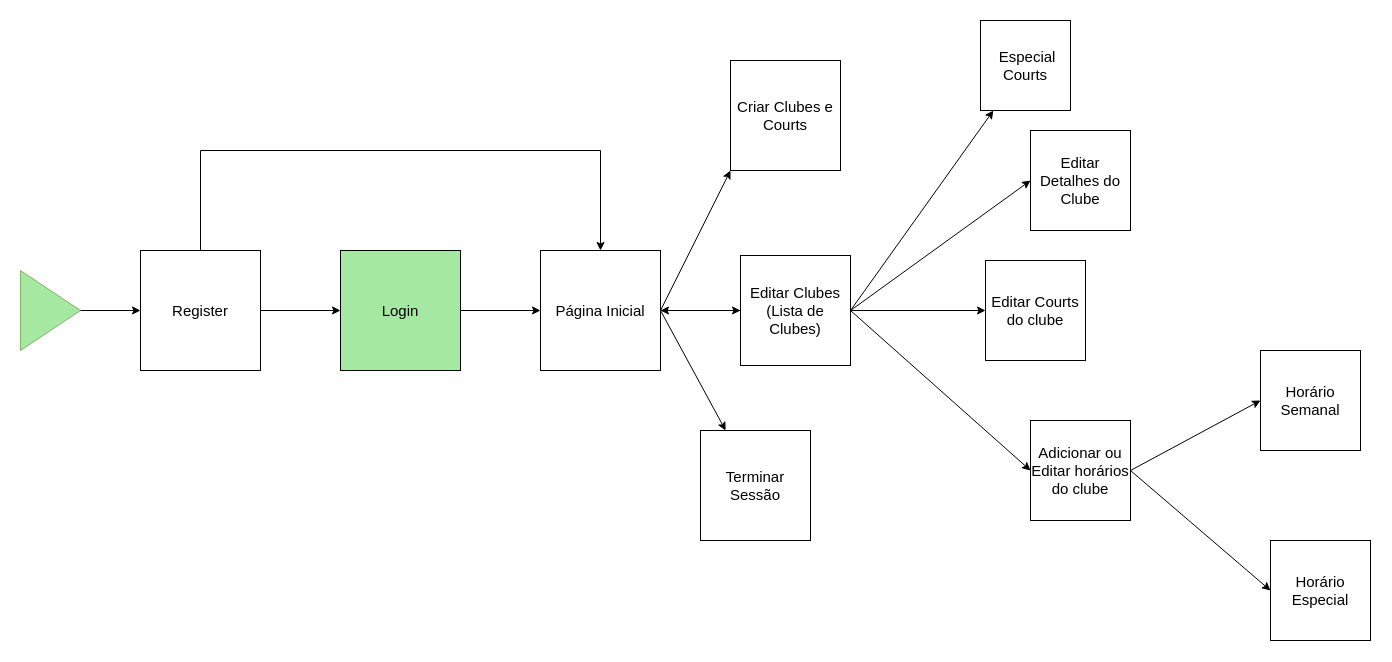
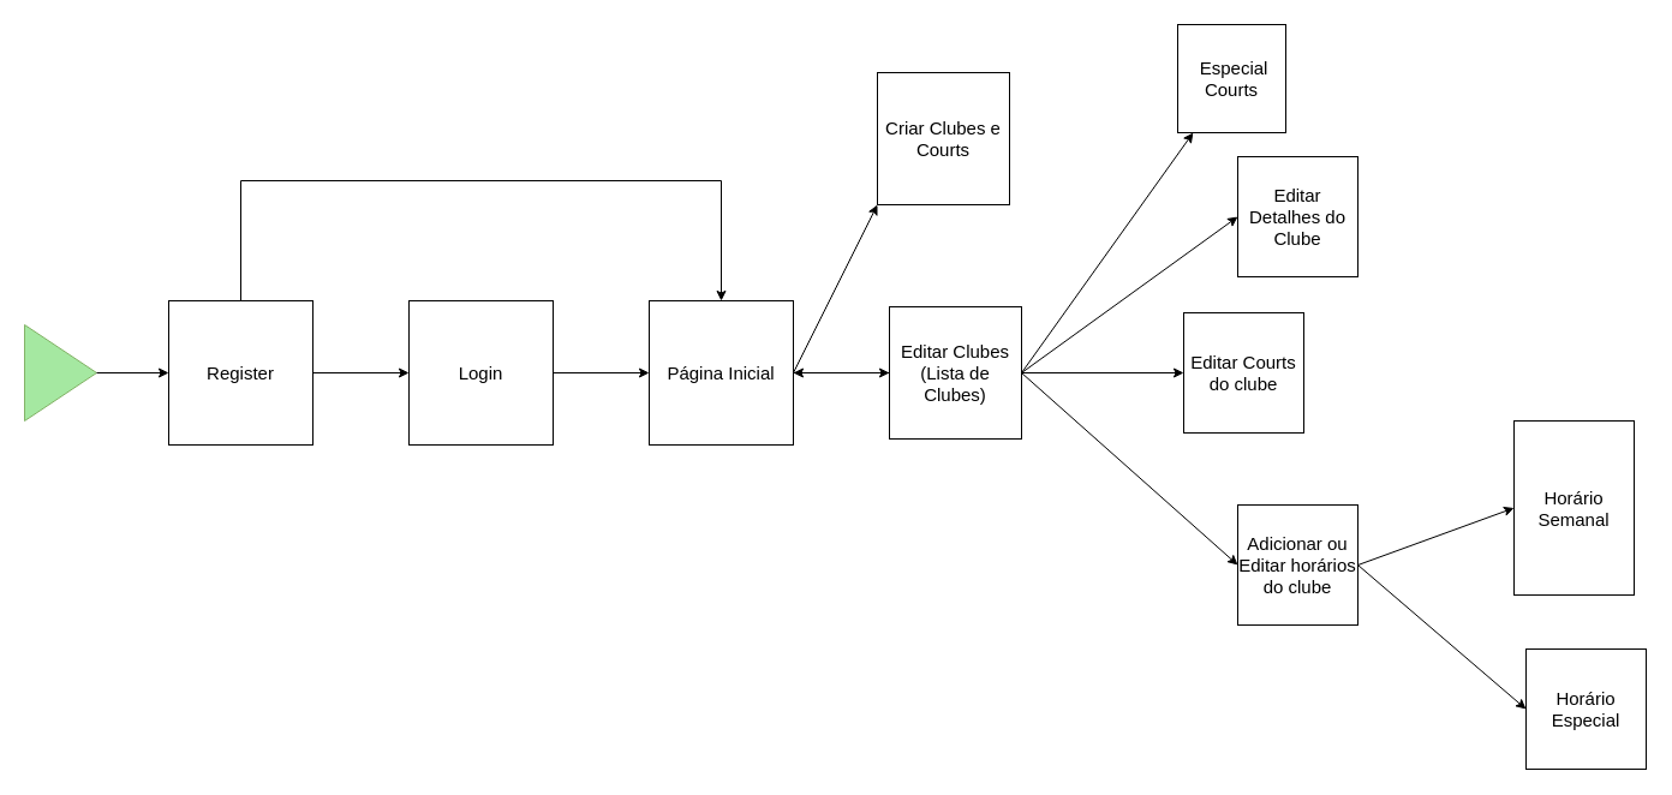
  <mxCell id="0" />
  <mxCell id="1" parent="0" />
  <mxCell id="2" value="" style="triangle;whiteSpace=wrap;html=1;fillColor=#A5E8A1;strokeColor=#82b366;fontSize=15;" vertex="1" parent="1"><mxGeometry x="20" y="270" width="60" height="80" as="geometry" /></mxCell>
  <mxCell id="3" value="" style="endArrow=classic;html=1;rounded=0;exitX=1;exitY=0.5;exitDx=0;exitDy=0;fontSize=15;" edge="1" parent="1" source="2"><mxGeometry width="50" height="50" relative="1" as="geometry"><mxPoint x="120" y="320" as="sourcePoint" /><mxPoint x="140" y="310" as="targetPoint" /></mxGeometry></mxCell>
  <mxCell id="4" value="Register" style="whiteSpace=wrap;html=1;aspect=fixed;fontSize=15;" vertex="1" parent="1"><mxGeometry x="140" y="250" width="120" height="120" as="geometry" /></mxCell>
  <mxCell id="5" value="" style="endArrow=classic;html=1;rounded=0;exitX=1;exitY=0.5;exitDx=0;exitDy=0;fontSize=15;" edge="1" parent="1" source="4"><mxGeometry width="50" height="50" relative="1" as="geometry"><mxPoint x="600" y="380" as="sourcePoint" /><mxPoint x="340" y="310" as="targetPoint" /></mxGeometry></mxCell>
- <mxCell id="6" value="Login" style="whiteSpace=wrap;html=1;aspect=fixed;fontSize=15;fillColor=#a5e8a1;" vertex="1" parent="1"><mxGeometry x="340" y="250" width="120" height="120" as="geometry" /></mxCell>
+ <mxCell id="6" value="Login" style="whiteSpace=wrap;html=1;aspect=fixed;fontSize=15;" vertex="1" parent="1"><mxGeometry x="340" y="250" width="120" height="120" as="geometry" /></mxCell>
  <mxCell id="7" value="" style="endArrow=classic;html=1;rounded=0;exitX=1;exitY=0.5;exitDx=0;exitDy=0;fontSize=15;" edge="1" parent="1" source="6"><mxGeometry width="50" height="50" relative="1" as="geometry"><mxPoint x="600" y="380" as="sourcePoint" /><mxPoint x="540" y="310" as="targetPoint" /></mxGeometry></mxCell>
  <mxCell id="8" value="Página Inicial" style="whiteSpace=wrap;html=1;aspect=fixed;fontSize=15;" vertex="1" parent="1"><mxGeometry x="540" y="250" width="120" height="120" as="geometry" /></mxCell>
  <mxCell id="9" value="" style="endArrow=classic;html=1;rounded=0;exitX=0.5;exitY=0;exitDx=0;exitDy=0;entryX=0.5;entryY=0;entryDx=0;entryDy=0;fontSize=15;" edge="1" parent="1" source="4" target="8"><mxGeometry width="50" height="50" relative="1" as="geometry"><mxPoint x="175" y="130" as="sourcePoint" /><mxPoint x="620" as="targetPoint" y="150" /><Array as="points"><mxPoint x="200" y="150" /><mxPoint x="600" y="150" /></Array></mxGeometry></mxCell>
- <mxCell id="10" value="" style="endArrow=classic;html=1;rounded=0;exitX=1;exitY=0.5;exitDx=0;exitDy=0;fontSize=15;" edge="1" parent="1" source="8" target="11"><mxGeometry width="50" height="50" relative="1" as="geometry"><mxPoint x="760" y="400" as="sourcePoint" /><mxPoint x="740" y="390" as="targetPoint" /></mxGeometry></mxCell>
- <mxCell id="11" value="Terminar Sessão" style="whiteSpace=wrap;html=1;aspect=fixed;fontSize=15;" vertex="1" parent="1"><mxGeometry x="700" y="430" width="110" height="110" as="geometry" /></mxCell>
  <mxCell id="12" value="" style="endArrow=classic;html=1;rounded=0;exitX=1;exitY=0.5;exitDx=0;exitDy=0;fontSize=15;" edge="1" parent="1" source="8"><mxGeometry width="50" height="50" relative="1" as="geometry"><mxPoint x="710" y="320" as="sourcePoint" /><mxPoint x="740" y="310" as="targetPoint" /></mxGeometry></mxCell>
  <mxCell id="13" value="" style="edgeStyle=orthogonalEdgeStyle;rounded=0;orthogonalLoop=1;jettySize=auto;html=1;fontSize=15;" edge="1" parent="1" source="14" target="8"><mxGeometry relative="1" as="geometry" /></mxCell>
  <mxCell id="14" value="Editar Clubes&lt;div&gt;(Lista de Clubes)&lt;/div&gt;" style="whiteSpace=wrap;html=1;aspect=fixed;fontSize=15;" vertex="1" parent="1"><mxGeometry x="740" y="255" width="110" height="110" as="geometry" /></mxCell>
  <mxCell id="15" value="" style="endArrow=classic;html=1;rounded=0;entryX=0;entryY=1;entryDx=0;entryDy=0;fontSize=15;" edge="1" parent="1" target="16"><mxGeometry width="50" height="50" relative="1" as="geometry"><mxPoint x="660" y="310" as="sourcePoint" /><mxPoint x="740" y="170" as="targetPoint" /></mxGeometry></mxCell>
  <mxCell id="16" value="Criar Clubes e Courts" style="whiteSpace=wrap;html=1;aspect=fixed;fontSize=15;" vertex="1" parent="1"><mxGeometry x="730" y="60" width="110" height="110" as="geometry" /></mxCell>
  <mxCell id="17" value="" style="endArrow=classic;html=1;rounded=0;exitX=1;exitY=0.5;exitDx=0;exitDy=0;entryX=0;entryY=0.5;entryDx=0;entryDy=0;fontSize=15;" edge="1" parent="1" source="14" target="18"><mxGeometry width="50" height="50" relative="1" as="geometry"><mxPoint x="930" y="280" as="sourcePoint" /><mxPoint x="940" y="230" as="targetPoint" /></mxGeometry></mxCell>
  <mxCell id="18" value="Editar Detalhes do Clube" style="whiteSpace=wrap;html=1;aspect=fixed;fontSize=15;" vertex="1" parent="1"><mxGeometry x="1030" y="130" width="100" height="100" as="geometry" /></mxCell>
  <mxCell id="19" value="" style="endArrow=classic;html=1;rounded=0;exitX=1;exitY=0.5;exitDx=0;exitDy=0;entryX=0;entryY=0.5;entryDx=0;entryDy=0;fontSize=15;" edge="1" parent="1" source="14" target="20"><mxGeometry width="50" height="50" relative="1" as="geometry"><mxPoint x="970" y="380" as="sourcePoint" /><mxPoint x="940" y="310" as="targetPoint" /></mxGeometry></mxCell>
  <mxCell id="20" value="Editar Courts do clube" style="whiteSpace=wrap;html=1;aspect=fixed;fontSize=15;" vertex="1" parent="1"><mxGeometry x="985" y="260" width="100" height="100" as="geometry" /></mxCell>
  <mxCell id="21" value="" style="endArrow=classic;html=1;rounded=0;exitX=1;exitY=0.5;exitDx=0;exitDy=0;entryX=0;entryY=0.5;entryDx=0;entryDy=0;fontSize=15;" edge="1" parent="1" source="14" target="22"><mxGeometry width="50" height="50" relative="1" as="geometry"><mxPoint x="840" y="240" as="sourcePoint" /><mxPoint x="940" y="470" as="targetPoint" /></mxGeometry></mxCell>
  <mxCell id="22" value="Adicionar ou Editar horários do clube" style="whiteSpace=wrap;html=1;aspect=fixed;fontSize=15;" vertex="1" parent="1"><mxGeometry x="1030" y="420" width="100" height="100" as="geometry" /></mxCell>
  <mxCell id="23" value="" style="endArrow=classic;html=1;rounded=0;exitX=1;exitY=0.5;exitDx=0;exitDy=0;entryX=0;entryY=0.5;entryDx=0;entryDy=0;fontSize=15;" edge="1" parent="1" source="22" target="24"><mxGeometry width="50" height="50" relative="1" as="geometry"><mxPoint x="1150" y="460" as="sourcePoint" /><mxPoint x="1190" y="430" as="targetPoint" /></mxGeometry></mxCell>
- <mxCell id="24" value="Horário Semanal" style="whiteSpace=wrap;html=1;aspect=fixed;fontSize=15;" vertex="1" parent="1"><mxGeometry x="1260" y="350" width="100" height="100" as="geometry" /></mxCell>
+ <mxCell id="24" value="Horário Semanal" style="whiteSpace=wrap;html=1;aspect=fixed;fontSize=15;" vertex="1" parent="1"><mxGeometry x="1260" y="350" width="100" height="145" as="geometry" /></mxCell>
  <mxCell id="25" value="Horário Especial" style="whiteSpace=wrap;html=1;aspect=fixed;fontSize=15;" vertex="1" parent="1"><mxGeometry x="1270" y="540" width="100" height="100" as="geometry" /></mxCell>
  <mxCell id="26" value="" style="endArrow=classic;html=1;rounded=0;exitX=1;exitY=0.5;exitDx=0;exitDy=0;entryX=0;entryY=0.5;entryDx=0;entryDy=0;fontSize=15;" edge="1" parent="1" source="22" target="25"><mxGeometry width="50" height="50" relative="1" as="geometry"><mxPoint x="930" y="540" as="sourcePoint" /><mxPoint x="980" y="490" as="targetPoint" /></mxGeometry></mxCell>
  <mxCell id="27" value="" style="endArrow=classic;html=1;rounded=0;exitX=1;exitY=0.5;exitDx=0;exitDy=0;fontSize=15;" edge="1" parent="1" source="14" target="28"><mxGeometry width="50" height="50" relative="1" as="geometry"><mxPoint x="840" y="240" as="sourcePoint" /><mxPoint x="1020" y="70" as="targetPoint" /></mxGeometry></mxCell>
  <mxCell id="28" value="&amp;nbsp;Especial Courts" style="whiteSpace=wrap;html=1;aspect=fixed;fontSize=15;" vertex="1" parent="1"><mxGeometry x="980" y="20" width="90" height="90" as="geometry" /></mxCell>
